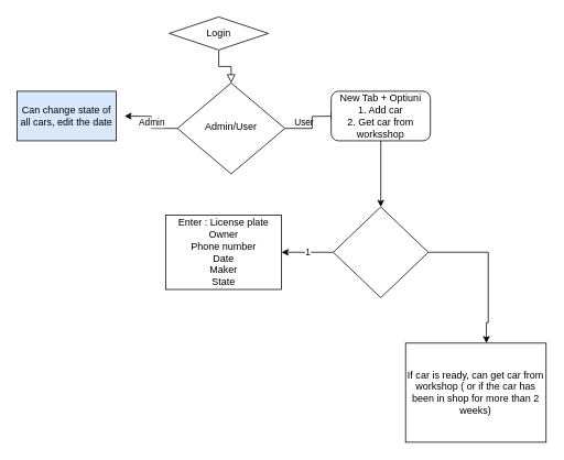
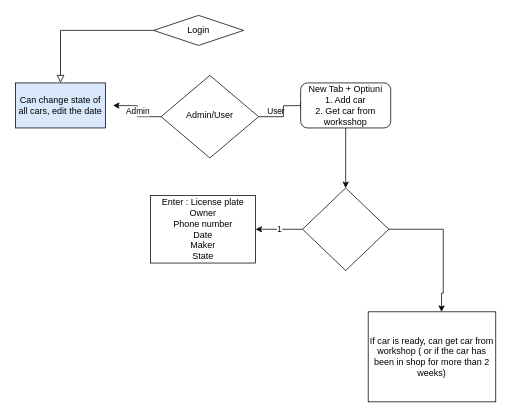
  <mxCell id="0" />
  <mxCell id="1" parent="0" />
- <mxCell id="2" value="" style="rounded=0;html=1;jettySize=auto;orthogonalLoop=1;fontSize=11;endArrow=block;endFill=0;endSize=8;strokeWidth=1;shadow=0;labelBackgroundColor=none;edgeStyle=orthogonalEdgeStyle;" parent="1" source="3" target="6" edge="1"><mxGeometry relative="1" as="geometry" /></mxCell>
+ <mxCell id="2" value="" style="rounded=0;html=1;jettySize=auto;orthogonalLoop=1;fontSize=11;endArrow=block;endFill=0;endSize=8;strokeWidth=1;shadow=0;labelBackgroundColor=none;edgeStyle=orthogonalEdgeStyle;" parent="1" source="3" target="14" edge="1"><mxGeometry relative="1" as="geometry" /></mxCell>
  <mxCell id="3" value="Login" style="rhombus;whiteSpace=wrap;html=1;fontSize=12;glass=0;strokeWidth=1;shadow=0;" parent="1" vertex="1"><mxGeometry x="204" y="20" width="120" height="40" as="geometry" /></mxCell>
  <mxCell id="4" value="User" style="edgeStyle=orthogonalEdgeStyle;rounded=0;html=1;jettySize=auto;orthogonalLoop=1;fontSize=11;endArrow=block;endFill=0;endSize=8;strokeWidth=1;shadow=0;labelBackgroundColor=none;" parent="1" source="6" edge="1"><mxGeometry y="10" relative="1" as="geometry"><mxPoint as="offset" /><mxPoint x="410" y="140" as="targetPoint" /></mxGeometry></mxCell>
  <mxCell id="5" value="Admin" style="edgeStyle=orthogonalEdgeStyle;rounded=0;orthogonalLoop=1;jettySize=auto;html=1;" edge="1" parent="1" source="6"><mxGeometry relative="1" as="geometry"><mxPoint x="150" y="140" as="targetPoint" /></mxGeometry></mxCell>
  <mxCell id="6" value="Admin/User" style="rhombus;whiteSpace=wrap;html=1;shadow=0;fontFamily=Helvetica;fontSize=12;align=center;strokeWidth=1;spacing=6;spacingTop=-4;" parent="1" vertex="1"><mxGeometry x="214" y="100" width="130" height="110" as="geometry" /></mxCell>
  <mxCell id="7" style="edgeStyle=orthogonalEdgeStyle;rounded=0;orthogonalLoop=1;jettySize=auto;html=1;exitX=0.5;exitY=1;exitDx=0;exitDy=0;entryX=0.5;entryY=0;entryDx=0;entryDy=0;" edge="1" parent="1" source="8" target="11"><mxGeometry relative="1" as="geometry" /></mxCell>
  <mxCell id="8" value="New Tab + Optiuni&lt;br&gt;1. Add car&lt;br&gt;2. Get car from worksshop" style="rounded=1;whiteSpace=wrap;html=1;" vertex="1" parent="1"><mxGeometry x="400" y="110" width="120" height="60" as="geometry" /></mxCell>
  <mxCell id="9" value="1" style="edgeStyle=orthogonalEdgeStyle;rounded=0;orthogonalLoop=1;jettySize=auto;html=1;entryX=1;entryY=0.5;entryDx=0;entryDy=0;" edge="1" parent="1" source="11" target="12"><mxGeometry relative="1" as="geometry" /></mxCell>
  <mxCell id="10" style="edgeStyle=orthogonalEdgeStyle;rounded=0;orthogonalLoop=1;jettySize=auto;html=1;entryX=0.575;entryY=0;entryDx=0;entryDy=0;entryPerimeter=0;" edge="1" parent="1" source="11" target="13"><mxGeometry relative="1" as="geometry"><mxPoint x="600" y="305" as="targetPoint" /><Array as="points"><mxPoint x="590" y="305" /><mxPoint x="590" y="390" /></Array></mxGeometry></mxCell>
  <mxCell id="11" value="" style="rhombus;whiteSpace=wrap;html=1;" vertex="1" parent="1"><mxGeometry x="402.5" y="250" width="115" height="110" as="geometry" /></mxCell>
  <mxCell id="12" value="Enter : License plate&lt;br&gt;Owner&lt;br&gt;Phone number&lt;br&gt;Date&lt;br&gt;Maker&lt;br&gt;State" style="rounded=0;whiteSpace=wrap;html=1;" vertex="1" parent="1"><mxGeometry x="200" y="260" width="140" height="90" as="geometry" /></mxCell>
  <mxCell id="13" value="If car is ready, can get car from workshop ( or if the car has been in shop for more than 2 weeks)" style="rounded=0;whiteSpace=wrap;html=1;" vertex="1" parent="1"><mxGeometry x="490" y="415" width="170" height="120" as="geometry" /></mxCell>
  <mxCell id="14" value="Can change state of all cars, edit the date" style="rounded=0;whiteSpace=wrap;html=1;fillColor=#dae8fc;" vertex="1" parent="1"><mxGeometry x="20" y="110" width="120" height="60" as="geometry" /></mxCell>
